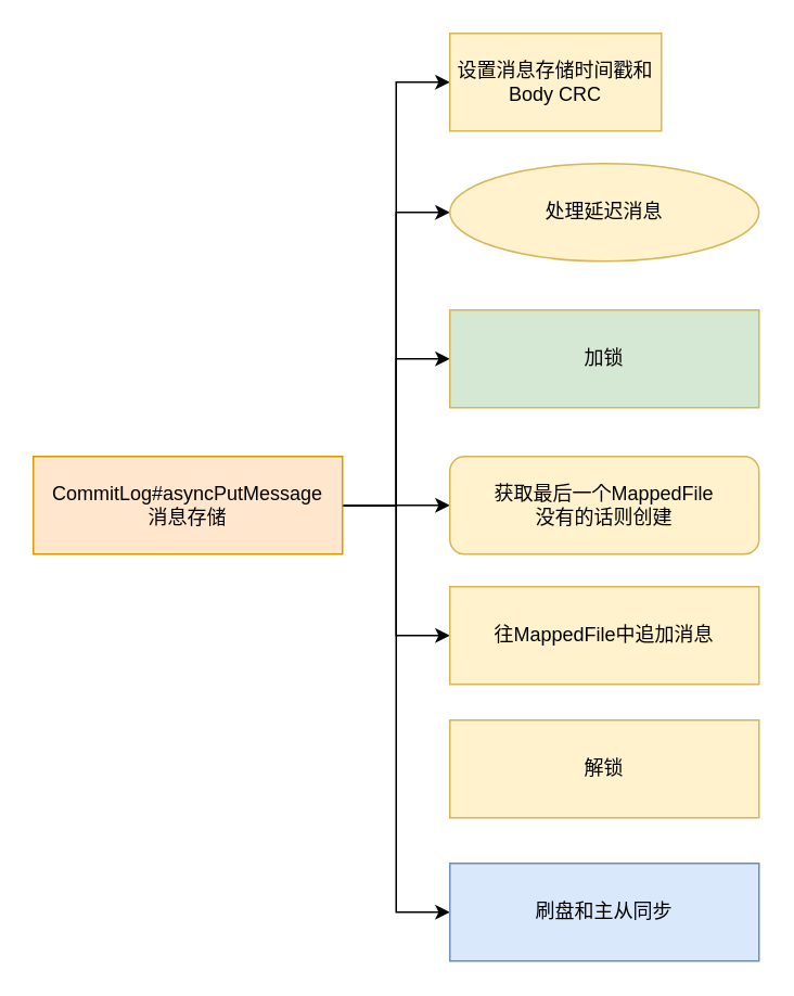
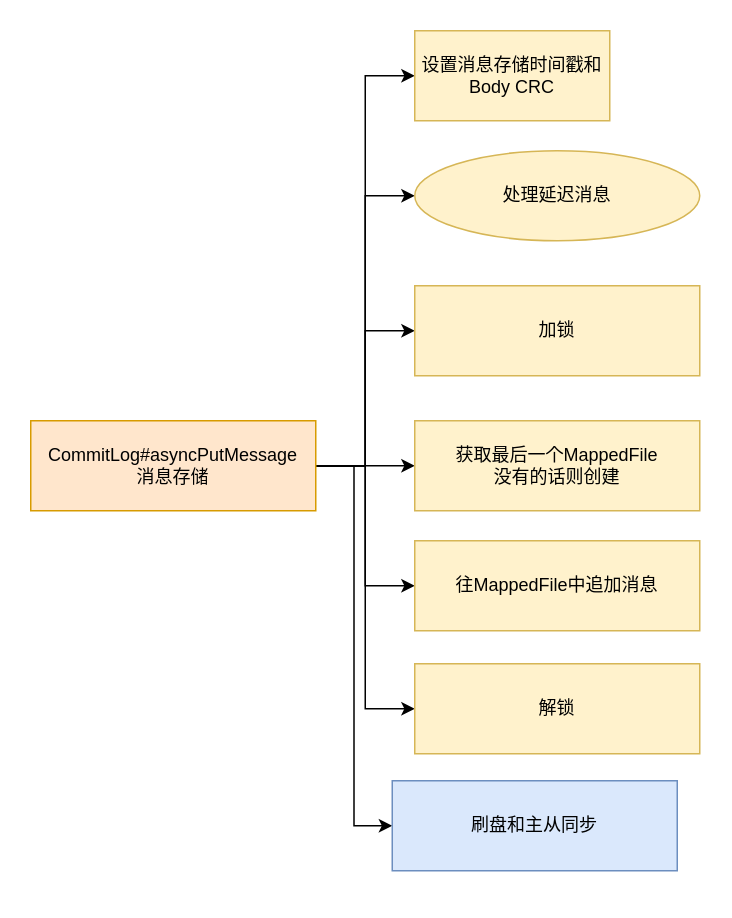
  <mxCell id="0" />
  <mxCell id="1" parent="0" />
  <mxCell id="2" style="edgeStyle=orthogonalEdgeStyle;rounded=0;orthogonalLoop=1;jettySize=auto;html=1;exitX=1;exitY=0.5;exitDx=0;exitDy=0;entryX=0;entryY=0.5;entryDx=0;entryDy=0;" edge="1" parent="1" source="9" target="10"><mxGeometry relative="1" as="geometry" /></mxCell>
  <mxCell id="3" style="edgeStyle=orthogonalEdgeStyle;rounded=0;orthogonalLoop=1;jettySize=auto;html=1;exitX=1;exitY=0.5;exitDx=0;exitDy=0;entryX=0;entryY=0.5;entryDx=0;entryDy=0;" edge="1" parent="1" source="9" target="11"><mxGeometry relative="1" as="geometry" /></mxCell>
  <mxCell id="4" style="edgeStyle=orthogonalEdgeStyle;rounded=0;orthogonalLoop=1;jettySize=auto;html=1;exitX=1;exitY=0.5;exitDx=0;exitDy=0;entryX=0;entryY=0.5;entryDx=0;entryDy=0;" edge="1" parent="1" source="9" target="12"><mxGeometry relative="1" as="geometry" /></mxCell>
  <mxCell id="5" style="edgeStyle=orthogonalEdgeStyle;rounded=0;orthogonalLoop=1;jettySize=auto;html=1;exitX=1;exitY=0.5;exitDx=0;exitDy=0;entryX=0;entryY=0.5;entryDx=0;entryDy=0;" edge="1" parent="1" source="9" target="15"><mxGeometry relative="1" as="geometry" /></mxCell>
  <mxCell id="6" style="edgeStyle=orthogonalEdgeStyle;rounded=0;orthogonalLoop=1;jettySize=auto;html=1;exitX=1;exitY=0.5;exitDx=0;exitDy=0;entryX=0;entryY=0.5;entryDx=0;entryDy=0;" edge="1" parent="1" source="9" target="16"><mxGeometry relative="1" as="geometry" /></mxCell>
+ <mxCell id="7" style="edgeStyle=orthogonalEdgeStyle;rounded=0;orthogonalLoop=1;jettySize=auto;html=1;exitX=1;exitY=0.5;exitDx=0;exitDy=0;entryX=0;entryY=0.5;entryDx=0;entryDy=0;" edge="1" parent="1" source="9" target="13"><mxGeometry relative="1" as="geometry" /></mxCell>
  <mxCell id="8" style="edgeStyle=orthogonalEdgeStyle;rounded=0;orthogonalLoop=1;jettySize=auto;html=1;exitX=1;exitY=0.5;exitDx=0;exitDy=0;entryX=0;entryY=0.5;entryDx=0;entryDy=0;" edge="1" parent="1" source="9" target="14"><mxGeometry relative="1" as="geometry" /></mxCell>
  <mxCell id="9" value="CommitLog#asyncPutMessage&lt;br&gt;消息存储" style="rounded=0;whiteSpace=wrap;html=1;fillColor=#ffe6cc;strokeColor=#d79b00;" vertex="1" parent="1"><mxGeometry x="20" y="280" width="190" height="60" as="geometry" /></mxCell>
  <mxCell id="10" value="设置消息存储时间戳和Body CRC" style="rounded=0;whiteSpace=wrap;html=1;fillColor=#fff2cc;strokeColor=#d6b656;" vertex="1" parent="1"><mxGeometry x="276" y="20" width="130" height="60" as="geometry" /></mxCell>
  <mxCell id="11" value="处理延迟消息" style="ellipse;whiteSpace=wrap;html=1;fillColor=#fff2cc;strokeColor=#d6b656;" vertex="1" parent="1"><mxGeometry x="276" y="100" width="190" height="60" as="geometry" /></mxCell>
- <mxCell id="12" value="加锁" style="rounded=0;whiteSpace=wrap;html=1;fillColor=#d5e8d4;strokeColor=#d6b656;" vertex="1" parent="1"><mxGeometry x="276" y="190" width="190" height="60" as="geometry" /></mxCell>
+ <mxCell id="12" value="加锁" style="rounded=0;whiteSpace=wrap;html=1;fillColor=#fff2cc;strokeColor=#d6b656;" vertex="1" parent="1"><mxGeometry x="276" y="190" width="190" height="60" as="geometry" /></mxCell>
  <mxCell id="13" value="解锁" style="rounded=0;whiteSpace=wrap;html=1;fillColor=#fff2cc;strokeColor=#d6b656;" vertex="1" parent="1"><mxGeometry x="276" y="442" width="190" height="60" as="geometry" /></mxCell>
- <mxCell id="14" value="刷盘和主从同步" style="rounded=0;whiteSpace=wrap;html=1;fillColor=#dae8fc;strokeColor=#6c8ebf;" vertex="1" parent="1"><mxGeometry x="276" y="530" width="190" height="60" as="geometry" /></mxCell>
- <mxCell id="15" value="获取最后一个MappedFile&lt;br&gt;没有的话则创建" style="whiteSpace=wrap;html=1;fillColor=#fff2cc;strokeColor=#d6b656;rounded=1;" vertex="1" parent="1"><mxGeometry x="276" y="280" width="190" height="60" as="geometry" /></mxCell>
+ <mxCell id="14" value="刷盘和主从同步" style="rounded=0;whiteSpace=wrap;html=1;fillColor=#dae8fc;strokeColor=#6c8ebf;" vertex="1" parent="1"><mxGeometry x="261" y="520" width="190" height="60" as="geometry" /></mxCell>
+ <mxCell id="15" value="获取最后一个MappedFile&lt;br&gt;没有的话则创建" style="rounded=0;whiteSpace=wrap;html=1;fillColor=#fff2cc;strokeColor=#d6b656;" vertex="1" parent="1"><mxGeometry x="276" y="280" width="190" height="60" as="geometry" /></mxCell>
  <mxCell id="16" value="往MappedFile中追加消息" style="rounded=0;whiteSpace=wrap;html=1;fillColor=#fff2cc;strokeColor=#d6b656;" vertex="1" parent="1"><mxGeometry x="276" y="360" width="190" height="60" as="geometry" /></mxCell>
